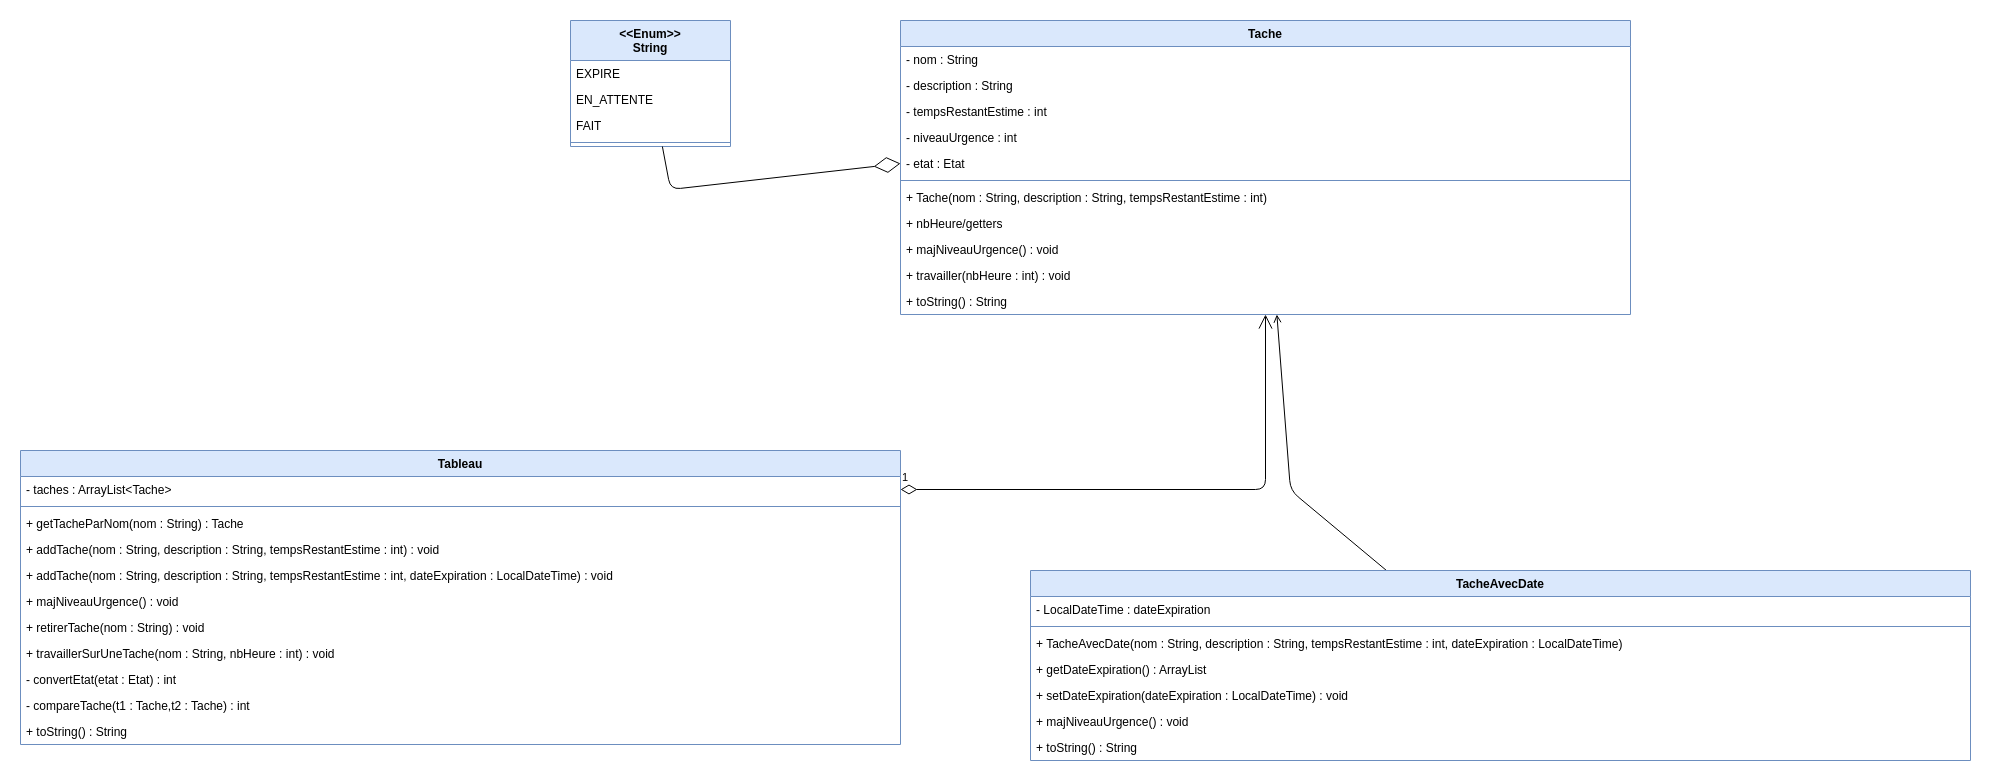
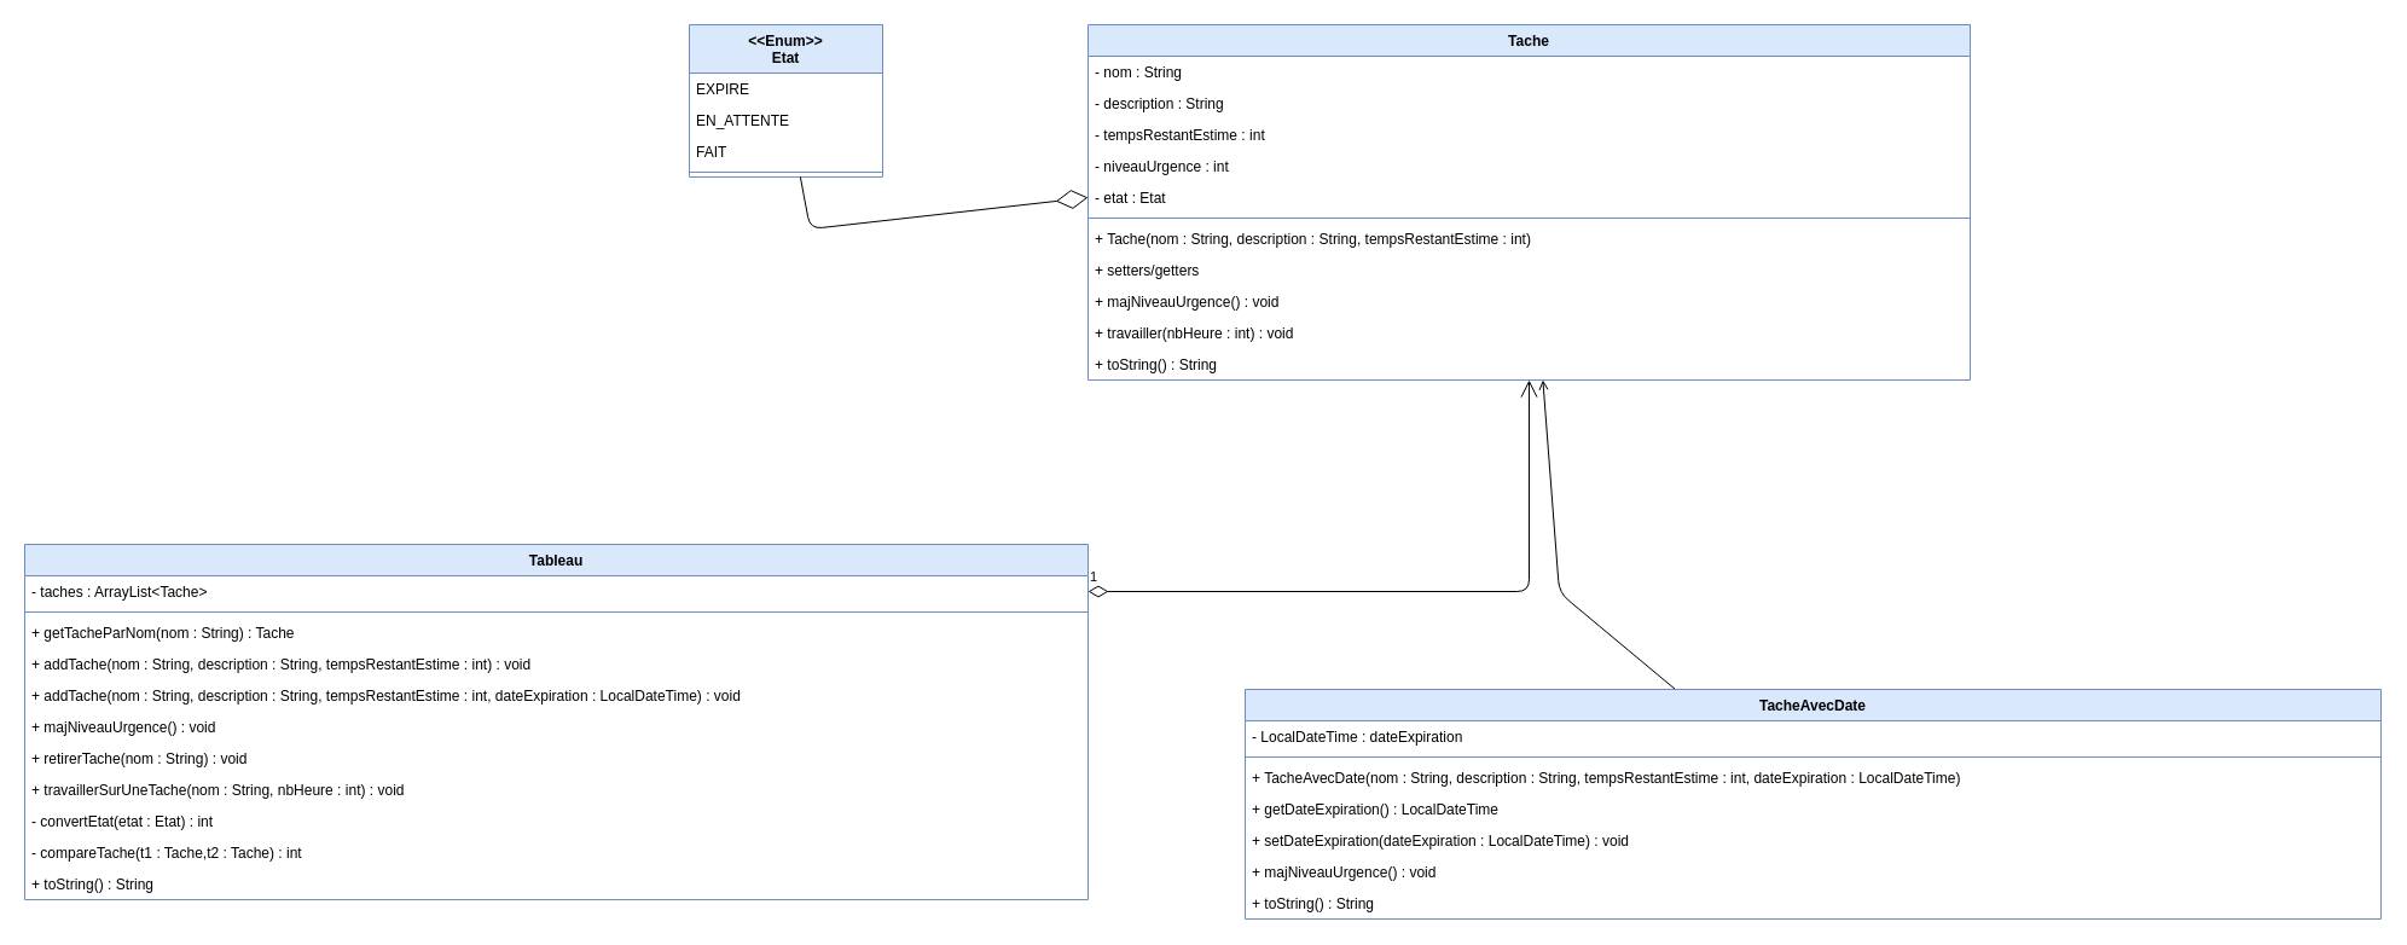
  <mxCell id="0" />
  <mxCell id="1" parent="0" />
- <mxCell id="2" value="&amp;lt;&amp;lt;Enum&amp;gt;&amp;gt;&lt;div&gt;String&lt;/div&gt;" style="swimlane;fontStyle=1;align=center;verticalAlign=top;childLayout=stackLayout;horizontal=1;startSize=40;horizontalStack=0;resizeParent=1;resizeParentMax=0;resizeLast=0;collapsible=1;marginBottom=0;whiteSpace=wrap;html=1;fillColor=#dae8fc;strokeColor=#6c8ebf;" parent="1" vertex="1"><mxGeometry x="570" y="20" width="160" height="126" as="geometry" /></mxCell>
+ <mxCell id="2" value="&amp;lt;&amp;lt;Enum&amp;gt;&amp;gt;&lt;div&gt;Etat&lt;/div&gt;" style="swimlane;fontStyle=1;align=center;verticalAlign=top;childLayout=stackLayout;horizontal=1;startSize=40;horizontalStack=0;resizeParent=1;resizeParentMax=0;resizeLast=0;collapsible=1;marginBottom=0;whiteSpace=wrap;html=1;fillColor=#dae8fc;strokeColor=#6c8ebf;" parent="1" vertex="1"><mxGeometry x="570" y="20" width="160" height="126" as="geometry" /></mxCell>
  <mxCell id="3" value="EXPIRE" style="text;strokeColor=none;fillColor=none;align=left;verticalAlign=top;spacingLeft=4;spacingRight=4;overflow=hidden;rotatable=0;points=[[0,0.5],[1,0.5]];portConstraint=eastwest;whiteSpace=wrap;html=1;" parent="2" vertex="1"><mxGeometry y="40" width="160" height="26" as="geometry" /></mxCell>
  <mxCell id="4" value="EN_ATTENTE" style="text;strokeColor=none;fillColor=none;align=left;verticalAlign=top;spacingLeft=4;spacingRight=4;overflow=hidden;rotatable=0;points=[[0,0.5],[1,0.5]];portConstraint=eastwest;whiteSpace=wrap;html=1;" parent="2" vertex="1"><mxGeometry y="66" width="160" height="26" as="geometry" /></mxCell>
  <mxCell id="5" value="FAIT" style="text;strokeColor=none;fillColor=none;align=left;verticalAlign=top;spacingLeft=4;spacingRight=4;overflow=hidden;rotatable=0;points=[[0,0.5],[1,0.5]];portConstraint=eastwest;whiteSpace=wrap;html=1;" parent="2" vertex="1"><mxGeometry y="92" width="160" height="26" as="geometry" /></mxCell>
  <mxCell id="6" value="" style="line;strokeWidth=1;fillColor=none;align=left;verticalAlign=middle;spacingTop=-1;spacingLeft=3;spacingRight=3;rotatable=0;labelPosition=right;points=[];portConstraint=eastwest;strokeColor=inherit;" parent="2" vertex="1"><mxGeometry y="118" width="160" height="8" as="geometry" /></mxCell>
  <mxCell id="7" value="Tache" style="swimlane;fontStyle=1;align=center;verticalAlign=top;childLayout=stackLayout;horizontal=1;startSize=26;horizontalStack=0;resizeParent=1;resizeParentMax=0;resizeLast=0;collapsible=1;marginBottom=0;whiteSpace=wrap;html=1;fillColor=#dae8fc;strokeColor=#6c8ebf;" parent="1" vertex="1"><mxGeometry x="900" y="20" width="730" height="294" as="geometry" /></mxCell>
  <mxCell id="8" value="- nom : String" style="text;strokeColor=none;fillColor=none;align=left;verticalAlign=top;spacingLeft=4;spacingRight=4;overflow=hidden;rotatable=0;points=[[0,0.5],[1,0.5]];portConstraint=eastwest;whiteSpace=wrap;html=1;" parent="7" vertex="1"><mxGeometry y="26" width="730" height="26" as="geometry" /></mxCell>
  <mxCell id="9" value="- description : String" style="text;strokeColor=none;fillColor=none;align=left;verticalAlign=top;spacingLeft=4;spacingRight=4;overflow=hidden;rotatable=0;points=[[0,0.5],[1,0.5]];portConstraint=eastwest;whiteSpace=wrap;html=1;" parent="7" vertex="1"><mxGeometry y="52" width="730" height="26" as="geometry" /></mxCell>
  <mxCell id="10" value="- tempsRestantEstime : int" style="text;strokeColor=none;fillColor=none;align=left;verticalAlign=top;spacingLeft=4;spacingRight=4;overflow=hidden;rotatable=0;points=[[0,0.5],[1,0.5]];portConstraint=eastwest;whiteSpace=wrap;html=1;" parent="7" vertex="1"><mxGeometry y="78" width="730" height="26" as="geometry" /></mxCell>
  <mxCell id="11" value="- niveauUrgence : int" style="text;strokeColor=none;fillColor=none;align=left;verticalAlign=top;spacingLeft=4;spacingRight=4;overflow=hidden;rotatable=0;points=[[0,0.5],[1,0.5]];portConstraint=eastwest;whiteSpace=wrap;html=1;" parent="7" vertex="1"><mxGeometry y="104" width="730" height="26" as="geometry" /></mxCell>
  <mxCell id="12" value="- etat : Etat" style="text;strokeColor=none;fillColor=none;align=left;verticalAlign=top;spacingLeft=4;spacingRight=4;overflow=hidden;rotatable=0;points=[[0,0.5],[1,0.5]];portConstraint=eastwest;whiteSpace=wrap;html=1;" parent="7" vertex="1"><mxGeometry y="130" width="730" height="26" as="geometry" /></mxCell>
  <mxCell id="13" value="" style="line;strokeWidth=1;fillColor=none;align=left;verticalAlign=middle;spacingTop=-1;spacingLeft=3;spacingRight=3;rotatable=0;labelPosition=right;points=[];portConstraint=eastwest;strokeColor=inherit;" parent="7" vertex="1"><mxGeometry y="156" width="730" height="8" as="geometry" /></mxCell>
  <mxCell id="14" value="+ Tache(nom : String, description : String, tempsRestantEstime : int)" style="text;strokeColor=none;fillColor=none;align=left;verticalAlign=top;spacingLeft=4;spacingRight=4;overflow=hidden;rotatable=0;points=[[0,0.5],[1,0.5]];portConstraint=eastwest;whiteSpace=wrap;html=1;" parent="7" vertex="1"><mxGeometry y="164" width="730" height="26" as="geometry" /></mxCell>
- <mxCell id="15" value="+ nbHeure/getters" style="text;strokeColor=none;fillColor=none;align=left;verticalAlign=top;spacingLeft=4;spacingRight=4;overflow=hidden;rotatable=0;points=[[0,0.5],[1,0.5]];portConstraint=eastwest;whiteSpace=wrap;html=1;" parent="7" vertex="1"><mxGeometry y="190" width="730" height="26" as="geometry" /></mxCell>
+ <mxCell id="15" value="+ setters/getters" style="text;strokeColor=none;fillColor=none;align=left;verticalAlign=top;spacingLeft=4;spacingRight=4;overflow=hidden;rotatable=0;points=[[0,0.5],[1,0.5]];portConstraint=eastwest;whiteSpace=wrap;html=1;" parent="7" vertex="1"><mxGeometry y="190" width="730" height="26" as="geometry" /></mxCell>
  <mxCell id="16" value="+ majNiveauUrgence() : void" style="text;strokeColor=none;fillColor=none;align=left;verticalAlign=top;spacingLeft=4;spacingRight=4;overflow=hidden;rotatable=0;points=[[0,0.5],[1,0.5]];portConstraint=eastwest;whiteSpace=wrap;html=1;" vertex="1" parent="7"><mxGeometry y="216" width="730" height="26" as="geometry" /></mxCell>
  <mxCell id="17" value="+ travailler(nbHeure : int) : void" style="text;strokeColor=none;fillColor=none;align=left;verticalAlign=top;spacingLeft=4;spacingRight=4;overflow=hidden;rotatable=0;points=[[0,0.5],[1,0.5]];portConstraint=eastwest;whiteSpace=wrap;html=1;" parent="7" vertex="1"><mxGeometry y="242" width="730" height="26" as="geometry" /></mxCell>
  <mxCell id="18" value="+ toString() : String" style="text;strokeColor=none;fillColor=none;align=left;verticalAlign=top;spacingLeft=4;spacingRight=4;overflow=hidden;rotatable=0;points=[[0,0.5],[1,0.5]];portConstraint=eastwest;whiteSpace=wrap;html=1;" parent="7" vertex="1"><mxGeometry y="268" width="730" height="26" as="geometry" /></mxCell>
  <mxCell id="19" value="Tableau" style="swimlane;fontStyle=1;align=center;verticalAlign=top;childLayout=stackLayout;horizontal=1;startSize=26;horizontalStack=0;resizeParent=1;resizeParentMax=0;resizeLast=0;collapsible=1;marginBottom=0;whiteSpace=wrap;html=1;fillColor=#dae8fc;strokeColor=#6c8ebf;" parent="1" vertex="1"><mxGeometry x="20" y="450" width="880" height="294" as="geometry" /></mxCell>
  <mxCell id="20" value="- taches : ArrayList&amp;lt;Tache&amp;gt;" style="text;strokeColor=none;fillColor=none;align=left;verticalAlign=top;spacingLeft=4;spacingRight=4;overflow=hidden;rotatable=0;points=[[0,0.5],[1,0.5]];portConstraint=eastwest;whiteSpace=wrap;html=1;" parent="19" vertex="1"><mxGeometry y="26" width="880" height="26" as="geometry" /></mxCell>
  <mxCell id="21" value="" style="line;strokeWidth=1;fillColor=none;align=left;verticalAlign=middle;spacingTop=-1;spacingLeft=3;spacingRight=3;rotatable=0;labelPosition=right;points=[];portConstraint=eastwest;strokeColor=inherit;" parent="19" vertex="1"><mxGeometry y="52" width="880" height="8" as="geometry" /></mxCell>
  <mxCell id="22" value="+ getTacheParNom(nom : String) : Tache" style="text;strokeColor=none;fillColor=none;align=left;verticalAlign=top;spacingLeft=4;spacingRight=4;overflow=hidden;rotatable=0;points=[[0,0.5],[1,0.5]];portConstraint=eastwest;whiteSpace=wrap;html=1;" parent="19" vertex="1"><mxGeometry y="60" width="880" height="26" as="geometry" /></mxCell>
  <mxCell id="23" value="+ addTache(nom : String, description : String&lt;span style=&quot;color: rgb(0, 0, 0);&quot;&gt;, tempsRestantEstime : int&lt;/span&gt;) : void" style="text;strokeColor=none;fillColor=none;align=left;verticalAlign=top;spacingLeft=4;spacingRight=4;overflow=hidden;rotatable=0;points=[[0,0.5],[1,0.5]];portConstraint=eastwest;whiteSpace=wrap;html=1;" parent="19" vertex="1"><mxGeometry y="86" width="880" height="26" as="geometry" /></mxCell>
  <mxCell id="24" value="+ addTache(nom : String, description : String&lt;span style=&quot;color: rgb(0, 0, 0);&quot;&gt;, tempsRestantEstime : int&lt;/span&gt;, dateExpiration : LocalDateTime) : void" style="text;strokeColor=none;fillColor=none;align=left;verticalAlign=top;spacingLeft=4;spacingRight=4;overflow=hidden;rotatable=0;points=[[0,0.5],[1,0.5]];portConstraint=eastwest;whiteSpace=wrap;html=1;" parent="19" vertex="1"><mxGeometry y="112" width="880" height="26" as="geometry" /></mxCell>
  <mxCell id="25" value="+ majNiveauUrgence() : void" style="text;strokeColor=none;fillColor=none;align=left;verticalAlign=top;spacingLeft=4;spacingRight=4;overflow=hidden;rotatable=0;points=[[0,0.5],[1,0.5]];portConstraint=eastwest;whiteSpace=wrap;html=1;" parent="19" vertex="1"><mxGeometry y="138" width="880" height="26" as="geometry" /></mxCell>
  <mxCell id="26" value="+ retirerTache(nom : String) : void" style="text;strokeColor=none;fillColor=none;align=left;verticalAlign=top;spacingLeft=4;spacingRight=4;overflow=hidden;rotatable=0;points=[[0,0.5],[1,0.5]];portConstraint=eastwest;whiteSpace=wrap;html=1;" parent="19" vertex="1"><mxGeometry y="164" width="880" height="26" as="geometry" /></mxCell>
  <mxCell id="27" value="+ travaillerSurUneTache(nom : String, nbHeure : int) : void" style="text;strokeColor=none;fillColor=none;align=left;verticalAlign=top;spacingLeft=4;spacingRight=4;overflow=hidden;rotatable=0;points=[[0,0.5],[1,0.5]];portConstraint=eastwest;whiteSpace=wrap;html=1;" parent="19" vertex="1"><mxGeometry y="190" width="880" height="26" as="geometry" /></mxCell>
  <mxCell id="28" value="- convertEtat(etat : Etat) : int" style="text;strokeColor=none;fillColor=none;align=left;verticalAlign=top;spacingLeft=4;spacingRight=4;overflow=hidden;rotatable=0;points=[[0,0.5],[1,0.5]];portConstraint=eastwest;whiteSpace=wrap;html=1;" parent="19" vertex="1"><mxGeometry y="216" width="880" height="26" as="geometry" /></mxCell>
  <mxCell id="29" value="- compareTache(t1 : Tache,t2 : Tache) : int" style="text;strokeColor=none;fillColor=none;align=left;verticalAlign=top;spacingLeft=4;spacingRight=4;overflow=hidden;rotatable=0;points=[[0,0.5],[1,0.5]];portConstraint=eastwest;whiteSpace=wrap;html=1;" parent="19" vertex="1"><mxGeometry y="242" width="880" height="26" as="geometry" /></mxCell>
  <mxCell id="30" value="+ toString() : String" style="text;strokeColor=none;fillColor=none;align=left;verticalAlign=top;spacingLeft=4;spacingRight=4;overflow=hidden;rotatable=0;points=[[0,0.5],[1,0.5]];portConstraint=eastwest;whiteSpace=wrap;html=1;" parent="19" vertex="1"><mxGeometry y="268" width="880" height="26" as="geometry" /></mxCell>
  <mxCell id="31" style="edgeStyle=none;html=1;endArrow=open;" parent="1" source="32" target="7" edge="1"><mxGeometry relative="1" as="geometry"><Array as="points"><mxPoint x="1290" y="490" /></Array></mxGeometry></mxCell>
  <mxCell id="32" value="TacheAvecDate" style="swimlane;fontStyle=1;align=center;verticalAlign=top;childLayout=stackLayout;horizontal=1;startSize=26;horizontalStack=0;resizeParent=1;resizeParentMax=0;resizeLast=0;collapsible=1;marginBottom=0;whiteSpace=wrap;html=1;fillColor=#dae8fc;strokeColor=#6c8ebf;" parent="1" vertex="1"><mxGeometry x="1030" y="570" width="940" height="190" as="geometry" /></mxCell>
  <mxCell id="33" value="- LocalDateTime : dateExpiration" style="text;strokeColor=none;fillColor=none;align=left;verticalAlign=top;spacingLeft=4;spacingRight=4;overflow=hidden;rotatable=0;points=[[0,0.5],[1,0.5]];portConstraint=eastwest;whiteSpace=wrap;html=1;" parent="32" vertex="1"><mxGeometry y="26" width="940" height="26" as="geometry" /></mxCell>
  <mxCell id="34" value="" style="line;strokeWidth=1;fillColor=none;align=left;verticalAlign=middle;spacingTop=-1;spacingLeft=3;spacingRight=3;rotatable=0;labelPosition=right;points=[];portConstraint=eastwest;strokeColor=inherit;" parent="32" vertex="1"><mxGeometry y="52" width="940" height="8" as="geometry" /></mxCell>
  <mxCell id="35" value="+ TacheAvecDate(nom : String, description : String,&lt;span style=&quot;color: rgb(0, 0, 0);&quot;&gt;&amp;nbsp;tempsRestantEstime : int&lt;/span&gt;, dateExpiration : LocalDateTime)" style="text;strokeColor=none;fillColor=none;align=left;verticalAlign=top;spacingLeft=4;spacingRight=4;overflow=hidden;rotatable=0;points=[[0,0.5],[1,0.5]];portConstraint=eastwest;whiteSpace=wrap;html=1;" parent="32" vertex="1"><mxGeometry y="60" width="940" height="26" as="geometry" /></mxCell>
- <mxCell id="36" value="+ getDateExpiration() : ArrayList&amp;nbsp;" style="text;strokeColor=none;fillColor=none;align=left;verticalAlign=top;spacingLeft=4;spacingRight=4;overflow=hidden;rotatable=0;points=[[0,0.5],[1,0.5]];portConstraint=eastwest;whiteSpace=wrap;html=1;" parent="32" vertex="1"><mxGeometry y="86" width="940" height="26" as="geometry" /></mxCell>
+ <mxCell id="36" value="+ getDateExpiration() : LocalDateTime&amp;nbsp;" style="text;strokeColor=none;fillColor=none;align=left;verticalAlign=top;spacingLeft=4;spacingRight=4;overflow=hidden;rotatable=0;points=[[0,0.5],[1,0.5]];portConstraint=eastwest;whiteSpace=wrap;html=1;" parent="32" vertex="1"><mxGeometry y="86" width="940" height="26" as="geometry" /></mxCell>
  <mxCell id="37" value="+ setDateExpiration(dateExpiration : LocalDateTime) : void" style="text;strokeColor=none;fillColor=none;align=left;verticalAlign=top;spacingLeft=4;spacingRight=4;overflow=hidden;rotatable=0;points=[[0,0.5],[1,0.5]];portConstraint=eastwest;whiteSpace=wrap;html=1;" parent="32" vertex="1"><mxGeometry y="112" width="940" height="26" as="geometry" /></mxCell>
  <mxCell id="38" value="+ majNiveauUrgence() : void" style="text;strokeColor=none;fillColor=none;align=left;verticalAlign=top;spacingLeft=4;spacingRight=4;overflow=hidden;rotatable=0;points=[[0,0.5],[1,0.5]];portConstraint=eastwest;whiteSpace=wrap;html=1;" parent="32" vertex="1"><mxGeometry y="138" width="940" height="26" as="geometry" /></mxCell>
  <mxCell id="39" value="+ toString() : String" style="text;strokeColor=none;fillColor=none;align=left;verticalAlign=top;spacingLeft=4;spacingRight=4;overflow=hidden;rotatable=0;points=[[0,0.5],[1,0.5]];portConstraint=eastwest;whiteSpace=wrap;html=1;" parent="32" vertex="1"><mxGeometry y="164" width="940" height="26" as="geometry" /></mxCell>
  <mxCell id="40" value="1" style="endArrow=open;html=1;endSize=12;startArrow=diamondThin;startSize=14;startFill=0;edgeStyle=orthogonalEdgeStyle;align=left;verticalAlign=bottom;exitX=1;exitY=0.5;exitDx=0;exitDy=0;" parent="1" source="20" target="7" edge="1"><mxGeometry x="-1" y="3" relative="1" as="geometry"><mxPoint x="710" y="290" as="sourcePoint" /><mxPoint x="870" y="290" as="targetPoint" /></mxGeometry></mxCell>
  <mxCell id="41" value="" style="endArrow=diamondThin;endFill=0;endSize=24;html=1;entryX=0;entryY=0.5;entryDx=0;entryDy=0;" parent="1" source="2" target="12" edge="1"><mxGeometry width="160" relative="1" as="geometry"><mxPoint x="520" y="350" as="sourcePoint" /><mxPoint x="680" y="350" as="targetPoint" /><Array as="points"><mxPoint x="670" y="189" /></Array></mxGeometry></mxCell>
